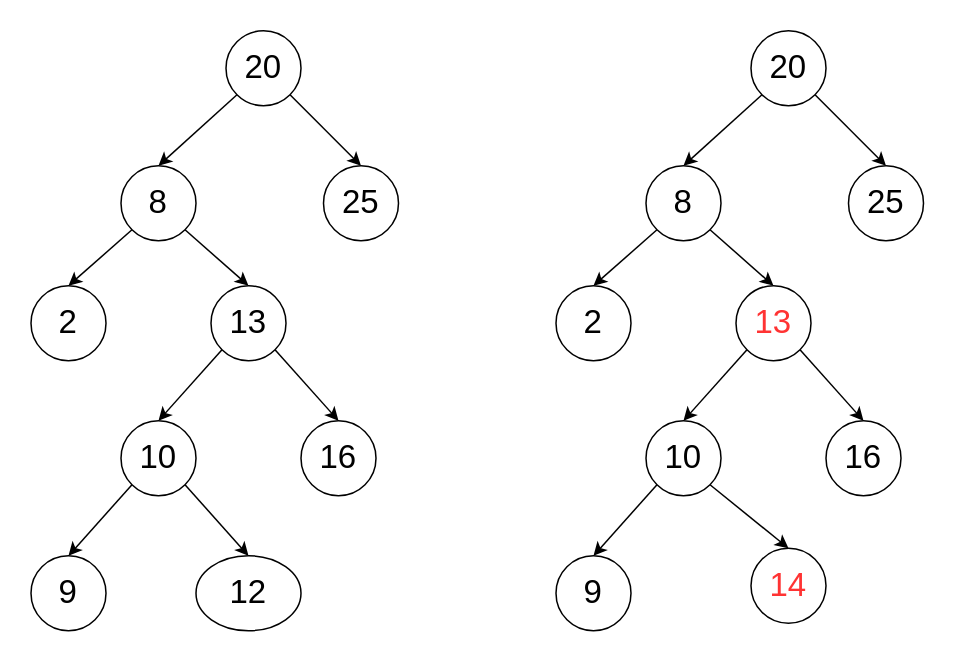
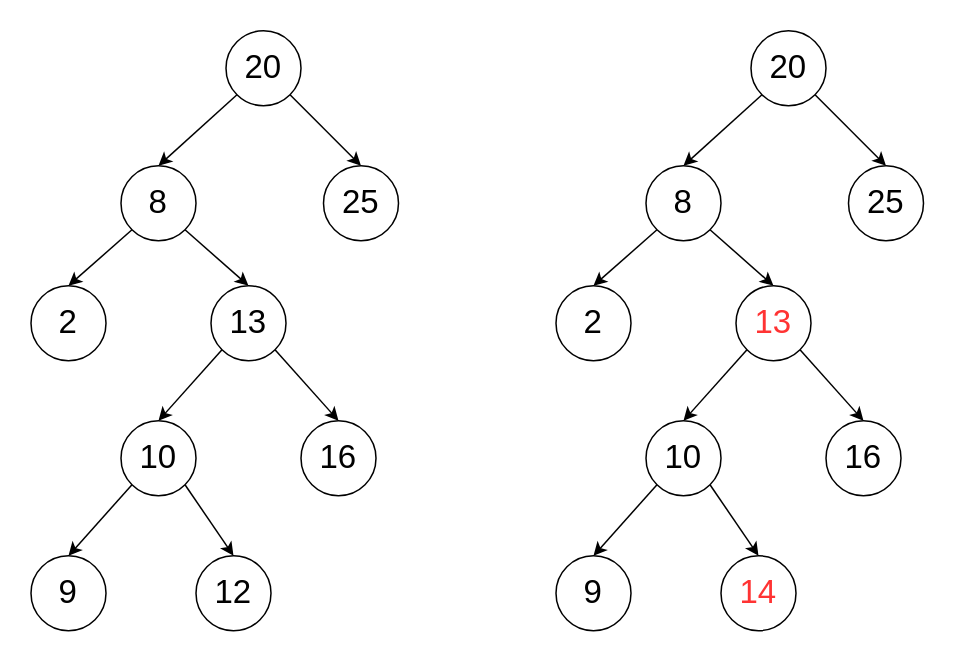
  <mxCell id="0" />
  <mxCell id="1" parent="0" />
  <mxCell id="2" value="2" style="ellipse;whiteSpace=wrap;html=1;fontSize=22;" vertex="1" parent="1"><mxGeometry x="20" y="190" width="50" height="50" as="geometry" /></mxCell>
  <mxCell id="3" style="rounded=0;orthogonalLoop=1;jettySize=auto;html=1;exitX=1;exitY=1;exitDx=0;exitDy=0;entryX=0.5;entryY=0;entryDx=0;entryDy=0;" edge="1" parent="1" source="5" target="17"><mxGeometry relative="1" as="geometry" /></mxCell>
  <mxCell id="4" style="rounded=0;orthogonalLoop=1;jettySize=auto;html=1;exitX=0;exitY=1;exitDx=0;exitDy=0;entryX=0.5;entryY=0;entryDx=0;entryDy=0;" edge="1" parent="1" source="5" target="8"><mxGeometry relative="1" as="geometry" /></mxCell>
  <mxCell id="5" value="20" style="ellipse;whiteSpace=wrap;html=1;fontSize=22;" vertex="1" parent="1"><mxGeometry x="150" y="20" width="50" height="50" as="geometry" /></mxCell>
  <mxCell id="6" style="rounded=0;orthogonalLoop=1;jettySize=auto;html=1;exitX=0;exitY=1;exitDx=0;exitDy=0;entryX=0.5;entryY=0;entryDx=0;entryDy=0;" edge="1" parent="1" source="8" target="2"><mxGeometry relative="1" as="geometry" /></mxCell>
  <mxCell id="7" style="rounded=0;orthogonalLoop=1;jettySize=auto;html=1;exitX=1;exitY=1;exitDx=0;exitDy=0;entryX=0.5;entryY=0;entryDx=0;entryDy=0;" edge="1" parent="1" source="8" target="10"><mxGeometry relative="1" as="geometry" /></mxCell>
  <mxCell id="8" value="8" style="ellipse;whiteSpace=wrap;html=1;fontSize=22;" vertex="1" parent="1"><mxGeometry x="80" y="110" width="50" height="50" as="geometry" /></mxCell>
  <mxCell id="9" style="rounded=0;orthogonalLoop=1;jettySize=auto;html=1;exitX=0;exitY=1;exitDx=0;exitDy=0;entryX=0.5;entryY=0;entryDx=0;entryDy=0;" edge="1" parent="1" source="10" target="13"><mxGeometry relative="1" as="geometry" /></mxCell>
  <mxCell id="10" value="13" style="ellipse;whiteSpace=wrap;html=1;fontSize=22;" vertex="1" parent="1"><mxGeometry x="140" y="190" width="50" height="50" as="geometry" /></mxCell>
  <mxCell id="11" style="rounded=0;orthogonalLoop=1;jettySize=auto;html=1;exitX=0;exitY=1;exitDx=0;exitDy=0;entryX=0.5;entryY=0;entryDx=0;entryDy=0;" edge="1" parent="1" source="13" target="14"><mxGeometry relative="1" as="geometry" /></mxCell>
  <mxCell id="12" style="rounded=0;orthogonalLoop=1;jettySize=auto;html=1;exitX=1;exitY=1;exitDx=0;exitDy=0;entryX=0.5;entryY=0;entryDx=0;entryDy=0;" edge="1" parent="1" source="13" target="15"><mxGeometry relative="1" as="geometry" /></mxCell>
  <mxCell id="13" value="10" style="ellipse;whiteSpace=wrap;html=1;fontSize=22;" vertex="1" parent="1"><mxGeometry x="80" y="280" width="50" height="50" as="geometry" /></mxCell>
  <mxCell id="14" value="9" style="ellipse;whiteSpace=wrap;html=1;fontSize=22;" vertex="1" parent="1"><mxGeometry x="20" y="370" width="50" height="50" as="geometry" /></mxCell>
- <mxCell id="15" value="12" style="ellipse;whiteSpace=wrap;html=1;fontSize=22;" vertex="1" parent="1"><mxGeometry x="130" y="370" width="70" height="50" as="geometry" /></mxCell>
+ <mxCell id="15" value="12" style="ellipse;whiteSpace=wrap;html=1;fontSize=22;" vertex="1" parent="1"><mxGeometry x="130" y="370" width="50" height="50" as="geometry" /></mxCell>
  <mxCell id="16" value="16" style="ellipse;whiteSpace=wrap;html=1;fontSize=22;" vertex="1" parent="1"><mxGeometry x="200" y="280" width="50" height="50" as="geometry" /></mxCell>
  <mxCell id="17" value="25" style="ellipse;whiteSpace=wrap;html=1;fontSize=22;" vertex="1" parent="1"><mxGeometry x="215" y="110" width="50" height="50" as="geometry" /></mxCell>
  <mxCell id="18" style="rounded=0;orthogonalLoop=1;jettySize=auto;html=1;exitX=1;exitY=1;exitDx=0;exitDy=0;entryX=0.5;entryY=0;entryDx=0;entryDy=0;" edge="1" parent="1" source="10" target="16"><mxGeometry relative="1" as="geometry" /></mxCell>
  <mxCell id="19" value="2" style="ellipse;whiteSpace=wrap;html=1;fontSize=22;" vertex="1" parent="1"><mxGeometry x="370" y="190" width="50" height="50" as="geometry" /></mxCell>
  <mxCell id="20" style="rounded=0;orthogonalLoop=1;jettySize=auto;html=1;exitX=1;exitY=1;exitDx=0;exitDy=0;entryX=0.5;entryY=0;entryDx=0;entryDy=0;" edge="1" parent="1" source="22" target="34"><mxGeometry relative="1" as="geometry" /></mxCell>
  <mxCell id="21" style="rounded=0;orthogonalLoop=1;jettySize=auto;html=1;exitX=0;exitY=1;exitDx=0;exitDy=0;entryX=0.5;entryY=0;entryDx=0;entryDy=0;" edge="1" parent="1" source="22" target="25"><mxGeometry relative="1" as="geometry" /></mxCell>
  <mxCell id="22" value="20" style="ellipse;whiteSpace=wrap;html=1;fontSize=22;" vertex="1" parent="1"><mxGeometry x="500" y="20" width="50" height="50" as="geometry" /></mxCell>
  <mxCell id="23" style="rounded=0;orthogonalLoop=1;jettySize=auto;html=1;exitX=0;exitY=1;exitDx=0;exitDy=0;entryX=0.5;entryY=0;entryDx=0;entryDy=0;" edge="1" parent="1" source="25" target="19"><mxGeometry relative="1" as="geometry" /></mxCell>
  <mxCell id="24" style="rounded=0;orthogonalLoop=1;jettySize=auto;html=1;exitX=1;exitY=1;exitDx=0;exitDy=0;entryX=0.5;entryY=0;entryDx=0;entryDy=0;" edge="1" parent="1" source="25" target="27"><mxGeometry relative="1" as="geometry" /></mxCell>
  <mxCell id="25" value="8" style="ellipse;whiteSpace=wrap;html=1;fontSize=22;" vertex="1" parent="1"><mxGeometry x="430" y="110" width="50" height="50" as="geometry" /></mxCell>
  <mxCell id="26" style="rounded=0;orthogonalLoop=1;jettySize=auto;html=1;exitX=0;exitY=1;exitDx=0;exitDy=0;entryX=0.5;entryY=0;entryDx=0;entryDy=0;" edge="1" parent="1" source="27" target="30"><mxGeometry relative="1" as="geometry" /></mxCell>
  <mxCell id="27" value="&lt;font color=&quot;#ff3333&quot;&gt;13&lt;/font&gt;" style="ellipse;whiteSpace=wrap;html=1;fontSize=22;" vertex="1" parent="1"><mxGeometry x="490" y="190" width="50" height="50" as="geometry" /></mxCell>
  <mxCell id="28" style="rounded=0;orthogonalLoop=1;jettySize=auto;html=1;exitX=0;exitY=1;exitDx=0;exitDy=0;entryX=0.5;entryY=0;entryDx=0;entryDy=0;" edge="1" parent="1" source="30" target="31"><mxGeometry relative="1" as="geometry" /></mxCell>
  <mxCell id="29" style="rounded=0;orthogonalLoop=1;jettySize=auto;html=1;exitX=1;exitY=1;exitDx=0;exitDy=0;entryX=0.5;entryY=0;entryDx=0;entryDy=0;" edge="1" parent="1" source="30" target="32"><mxGeometry relative="1" as="geometry" /></mxCell>
  <mxCell id="30" value="10" style="ellipse;whiteSpace=wrap;html=1;fontSize=22;" vertex="1" parent="1"><mxGeometry x="430" y="280" width="50" height="50" as="geometry" /></mxCell>
  <mxCell id="31" value="9" style="ellipse;whiteSpace=wrap;html=1;fontSize=22;" vertex="1" parent="1"><mxGeometry x="370" y="370" width="50" height="50" as="geometry" /></mxCell>
- <mxCell id="32" value="14" style="ellipse;whiteSpace=wrap;html=1;fontSize=22;fontColor=#FF3333;" vertex="1" parent="1"><mxGeometry x="500" y="365" width="50" height="50" as="geometry" /></mxCell>
+ <mxCell id="32" value="14" style="ellipse;whiteSpace=wrap;html=1;fontSize=22;fontColor=#FF3333;" vertex="1" parent="1"><mxGeometry x="480" y="370" width="50" height="50" as="geometry" /></mxCell>
  <mxCell id="33" value="16" style="ellipse;whiteSpace=wrap;html=1;fontSize=22;" vertex="1" parent="1"><mxGeometry x="550" y="280" width="50" height="50" as="geometry" /></mxCell>
  <mxCell id="34" value="25" style="ellipse;whiteSpace=wrap;html=1;fontSize=22;" vertex="1" parent="1"><mxGeometry x="565" y="110" width="50" height="50" as="geometry" /></mxCell>
  <mxCell id="35" style="rounded=0;orthogonalLoop=1;jettySize=auto;html=1;exitX=1;exitY=1;exitDx=0;exitDy=0;entryX=0.5;entryY=0;entryDx=0;entryDy=0;" edge="1" parent="1" source="27" target="33"><mxGeometry relative="1" as="geometry" /></mxCell>
